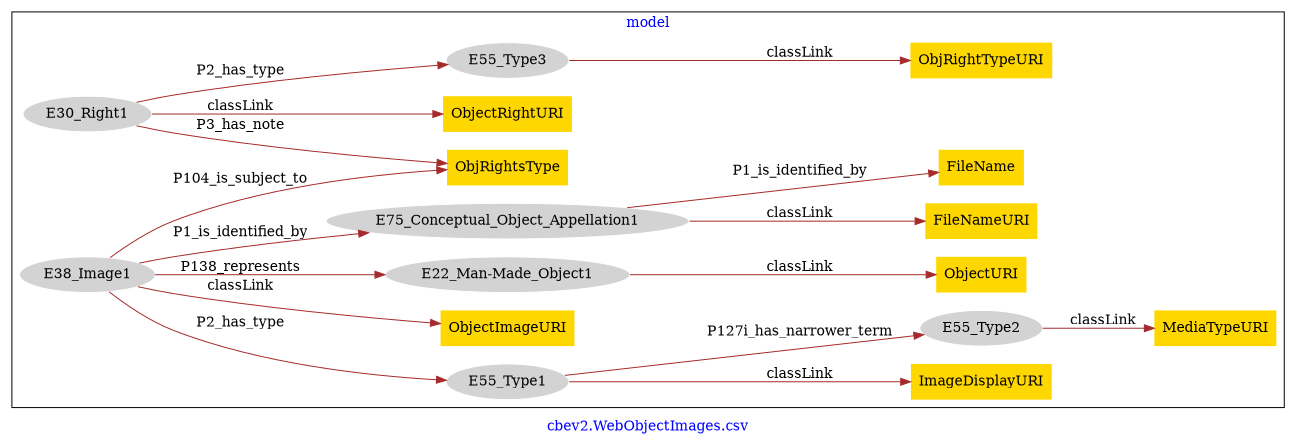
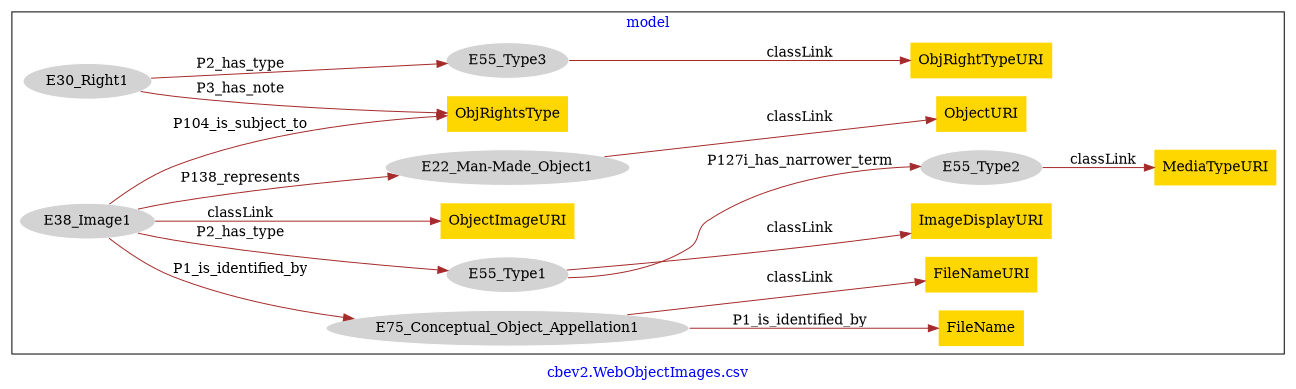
  digraph {
    fontcolor=blue
    label="cbev2.WebObjectImages.csv"
    rankdir=LR
    remincross=true
    node [fillcolor=gold style=filled shape=plaintext]
    edge [color=brown fontcolor=black]
    n1 [color=white fillcolor=lightgray label="E22_Man-Made_Object1" shape=""]
    n2 [label=ObjectURI]
    n3 [color=white fillcolor=lightgray label=E30_Right1 shape=""]
    n4 [color=white fillcolor=lightgray label=E55_Type3 shape=""]
    n5 [label=ObjRightsType]
-   n6 [label=ObjectRightURI]
    n7 [color=white fillcolor=lightgray label=E38_Image1 shape=""]
    n8 [color=white fillcolor=lightgray label=E75_Conceptual_Object_Appellation1 shape=""]
    n9 [color=white fillcolor=lightgray label=E55_Type1 shape=""]
    n10 [label=ObjectImageURI]
    n11 [color=white fillcolor=lightgray label=E55_Type2 shape=""]
    n12 [label=ImageDisplayURI]
    n13 [label=MediaTypeURI]
    n14 [label=ObjRightTypeURI]
    n15 [label=FileNameURI]
    n16 [label=FileName]
    subgraph cluster_1 {
      label=model
      n1
      n2
      n3
      n4
      n5
-     n6
      n7
      n8
      n9
      n10
      n11
      n12
      n13
      n14
      n15
      n16
    }
    n1 -> n2 [label=classLink]
    n3 -> n4 [label=P2_has_type]
    n3 -> n5 [label=P3_has_note]
-   n3 -> n6 [label=classLink]
    n4 -> n14 [label=classLink]
    n7 -> n1 [label=P138_represents]
    n7 -> n5 [label=P104_is_subject_to]
    n7 -> n8 [label=P1_is_identified_by]
    n7 -> n9 [label=P2_has_type]
    n7 -> n10 [label=classLink]
    n8 -> n15 [label=classLink]
    n8 -> n16 [label=P1_is_identified_by]
    n9 -> n11 [label=P127i_has_narrower_term]
    n9 -> n12 [label=classLink]
    n11 -> n13 [label=classLink]
  }
